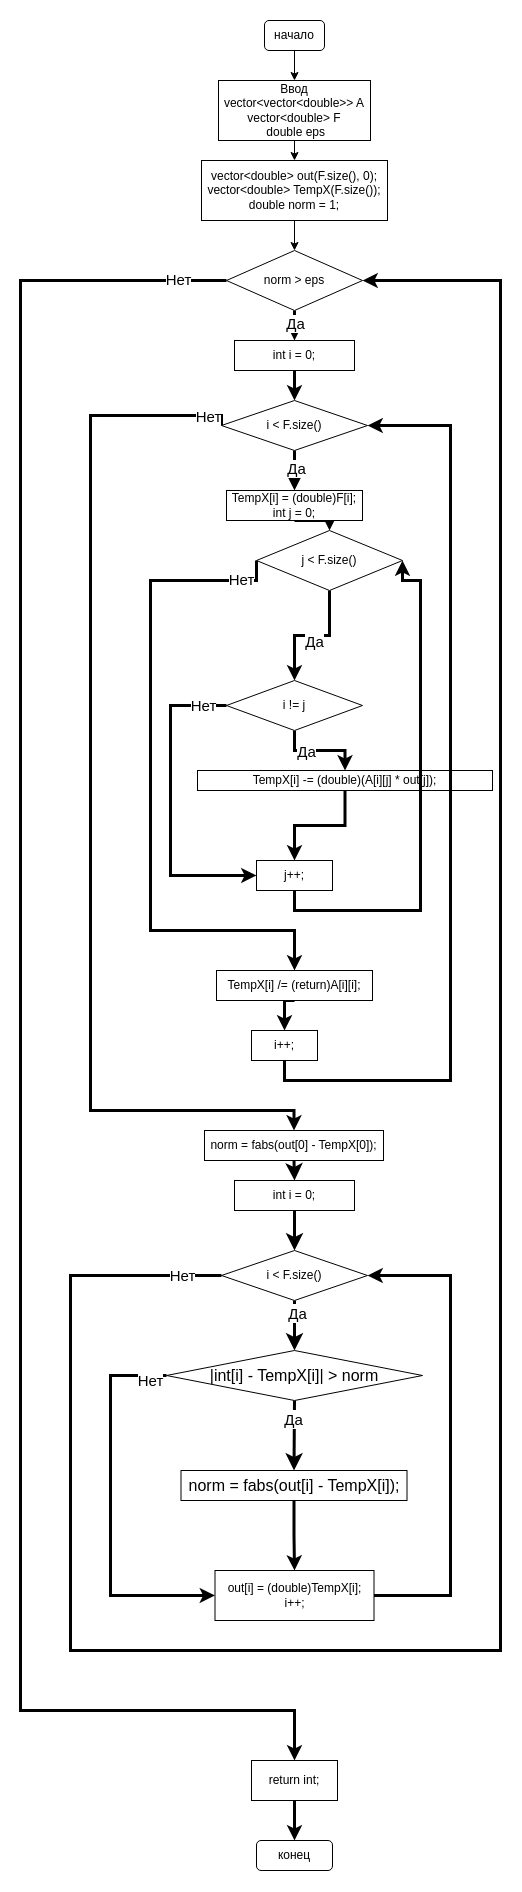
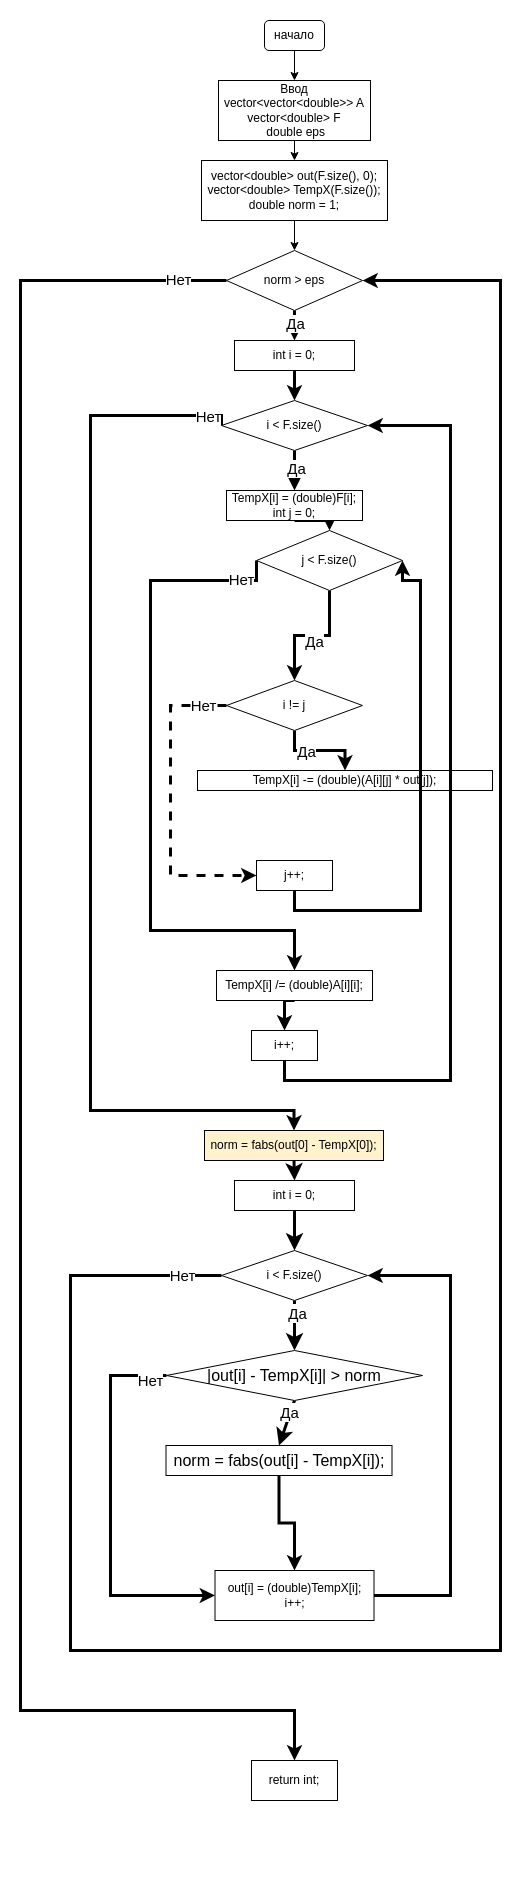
  <mxCell id="0" />
  <mxCell id="1" parent="0" />
  <mxCell id="2" style="edgeStyle=orthogonalEdgeStyle;rounded=0;orthogonalLoop=1;jettySize=auto;html=1;exitX=0.5;exitY=1;exitDx=0;exitDy=0;entryX=0.5;entryY=0;entryDx=0;entryDy=0;" parent="1" source="3" target="12" edge="1"><mxGeometry relative="1" as="geometry" /></mxCell>
  <mxCell id="3" value="начало" style="rounded=1;whiteSpace=wrap;html=1;" parent="1" vertex="1"><mxGeometry x="264" y="20" width="60" height="30" as="geometry" /></mxCell>
  <mxCell id="4" style="edgeStyle=orthogonalEdgeStyle;rounded=0;orthogonalLoop=1;jettySize=auto;html=1;exitX=0.5;exitY=1;exitDx=0;exitDy=0;entryX=0.5;entryY=0;entryDx=0;entryDy=0;" parent="1" source="5" target="10" edge="1"><mxGeometry relative="1" as="geometry" /></mxCell>
  <mxCell id="5" value="vector&amp;lt;double&amp;gt; out(F.size(), 0);&lt;br&gt;vector&amp;lt;double&amp;gt; TempX(F.size());&lt;br&gt;double norm = 1;" style="rounded=0;whiteSpace=wrap;html=1;" parent="1" vertex="1"><mxGeometry x="201" y="160" width="186" height="60" as="geometry" /></mxCell>
  <mxCell id="6" style="edgeStyle=orthogonalEdgeStyle;rounded=0;orthogonalLoop=1;jettySize=auto;html=1;exitX=0.5;exitY=1;exitDx=0;exitDy=0;entryX=0.5;entryY=0;entryDx=0;entryDy=0;strokeWidth=3;" parent="1" source="10" target="19" edge="1"><mxGeometry relative="1" as="geometry" /></mxCell>
  <mxCell id="7" value="&lt;font style=&quot;font-size: 15px;&quot;&gt;Да&lt;/font&gt;" style="edgeLabel;html=1;align=center;verticalAlign=middle;resizable=0;points=[];" vertex="1" connectable="0" parent="6"><mxGeometry x="-0.214" relative="1" as="geometry"><mxPoint as="offset" /></mxGeometry></mxCell>
  <mxCell id="8" style="edgeStyle=orthogonalEdgeStyle;rounded=0;orthogonalLoop=1;jettySize=auto;html=1;exitX=0;exitY=0.5;exitDx=0;exitDy=0;entryX=0.5;entryY=0;entryDx=0;entryDy=0;strokeWidth=3;" edge="1" parent="1" source="10" target="60"><mxGeometry relative="1" as="geometry"><Array as="points"><mxPoint x="20" y="280" /><mxPoint x="20" y="1710" /><mxPoint x="294" y="1710" /></Array></mxGeometry></mxCell>
  <mxCell id="9" value="&lt;font style=&quot;font-size: 15px;&quot;&gt;Нет&lt;/font&gt;" style="edgeLabel;html=1;align=center;verticalAlign=middle;resizable=0;points=[];" vertex="1" connectable="0" parent="8"><mxGeometry x="-0.95" y="-2" relative="1" as="geometry"><mxPoint as="offset" /></mxGeometry></mxCell>
  <mxCell id="10" value="norm &amp;gt; eps" style="rhombus;whiteSpace=wrap;html=1;" parent="1" vertex="1"><mxGeometry x="226" y="250" width="136" height="60" as="geometry" /></mxCell>
  <mxCell id="11" style="edgeStyle=orthogonalEdgeStyle;rounded=0;orthogonalLoop=1;jettySize=auto;html=1;exitX=0.5;exitY=1;exitDx=0;exitDy=0;entryX=0.5;entryY=0;entryDx=0;entryDy=0;" parent="1" source="12" target="5" edge="1"><mxGeometry relative="1" as="geometry" /></mxCell>
  <mxCell id="12" value="Ввод&lt;br&gt;vector&amp;lt;vector&amp;lt;double&amp;gt;&amp;gt; A&lt;br&gt;vector&amp;lt;double&amp;gt; F&lt;br&gt;&amp;nbsp;double eps" style="rounded=0;whiteSpace=wrap;html=1;" parent="1" vertex="1"><mxGeometry x="218" y="80" width="152" height="60" as="geometry" /></mxCell>
  <mxCell id="13" style="edgeStyle=orthogonalEdgeStyle;rounded=0;orthogonalLoop=1;jettySize=auto;html=1;exitX=0.5;exitY=1;exitDx=0;exitDy=0;entryX=0.5;entryY=0;entryDx=0;entryDy=0;strokeWidth=3;" parent="1" source="17" target="21" edge="1"><mxGeometry relative="1" as="geometry" /></mxCell>
  <mxCell id="14" value="&lt;font style=&quot;font-size: 15px;&quot;&gt;Да&lt;/font&gt;" style="edgeLabel;html=1;align=center;verticalAlign=middle;resizable=0;points=[];" parent="13" vertex="1" connectable="0"><mxGeometry x="-0.16" y="1" relative="1" as="geometry"><mxPoint as="offset" /></mxGeometry></mxCell>
  <mxCell id="15" style="edgeStyle=orthogonalEdgeStyle;rounded=0;orthogonalLoop=1;jettySize=auto;html=1;exitX=0;exitY=0.5;exitDx=0;exitDy=0;entryX=0.5;entryY=0;entryDx=0;entryDy=0;strokeWidth=3;" parent="1" source="17" target="41" edge="1"><mxGeometry relative="1" as="geometry"><Array as="points"><mxPoint x="90" y="415" /><mxPoint x="90" y="1110" /><mxPoint x="294" y="1110" /></Array></mxGeometry></mxCell>
  <mxCell id="16" value="&lt;font style=&quot;font-size: 15px;&quot;&gt;Нет&lt;/font&gt;" style="edgeLabel;html=1;align=center;verticalAlign=middle;resizable=0;points=[];fontSize=16;" parent="15" vertex="1" connectable="0"><mxGeometry x="-0.954" relative="1" as="geometry"><mxPoint as="offset" /></mxGeometry></mxCell>
  <mxCell id="17" value="i &amp;lt; F.size()" style="rhombus;whiteSpace=wrap;html=1;" parent="1" vertex="1"><mxGeometry x="221" y="400" width="146" height="50" as="geometry" /></mxCell>
  <mxCell id="18" style="edgeStyle=orthogonalEdgeStyle;rounded=0;orthogonalLoop=1;jettySize=auto;html=1;exitX=0.5;exitY=1;exitDx=0;exitDy=0;entryX=0.5;entryY=0;entryDx=0;entryDy=0;strokeWidth=3;" parent="1" source="19" target="17" edge="1"><mxGeometry relative="1" as="geometry" /></mxCell>
  <mxCell id="19" value="int i = 0;" style="rounded=0;whiteSpace=wrap;html=1;" parent="1" vertex="1"><mxGeometry x="234" y="340" width="120" height="30" as="geometry" /></mxCell>
  <mxCell id="20" style="edgeStyle=orthogonalEdgeStyle;rounded=0;orthogonalLoop=1;jettySize=auto;html=1;exitX=0.5;exitY=1;exitDx=0;exitDy=0;entryX=0.5;entryY=0;entryDx=0;entryDy=0;strokeWidth=3;" parent="1" source="21" target="26" edge="1"><mxGeometry relative="1" as="geometry" /></mxCell>
  <mxCell id="21" value="TempX[i] = (double)F[i];&lt;br&gt;int j = 0;" style="rounded=0;whiteSpace=wrap;html=1;" parent="1" vertex="1"><mxGeometry x="226" y="490" width="136" height="30" as="geometry" /></mxCell>
  <mxCell id="22" style="edgeStyle=orthogonalEdgeStyle;rounded=0;orthogonalLoop=1;jettySize=auto;html=1;exitX=0.5;exitY=1;exitDx=0;exitDy=0;entryX=0.5;entryY=0;entryDx=0;entryDy=0;strokeWidth=3;" parent="1" source="26" target="31" edge="1"><mxGeometry relative="1" as="geometry" /></mxCell>
  <mxCell id="23" value="&lt;font style=&quot;font-size: 15px;&quot;&gt;Да&lt;/font&gt;" style="edgeLabel;html=1;align=center;verticalAlign=middle;resizable=0;points=[];" parent="22" vertex="1" connectable="0"><mxGeometry x="-0.029" y="5" relative="1" as="geometry"><mxPoint as="offset" /></mxGeometry></mxCell>
  <mxCell id="24" style="edgeStyle=orthogonalEdgeStyle;rounded=0;orthogonalLoop=1;jettySize=auto;html=1;exitX=0;exitY=0.5;exitDx=0;exitDy=0;entryX=0.5;entryY=0;entryDx=0;entryDy=0;strokeWidth=3;" parent="1" source="26" target="35" edge="1"><mxGeometry relative="1" as="geometry"><Array as="points"><mxPoint x="150" y="580" /><mxPoint x="150" y="930" /><mxPoint x="294" y="930" /></Array></mxGeometry></mxCell>
  <mxCell id="25" value="&lt;font style=&quot;font-size: 15px;&quot;&gt;Нет&lt;/font&gt;" style="edgeLabel;html=1;align=center;verticalAlign=middle;resizable=0;points=[];" parent="24" vertex="1" connectable="0"><mxGeometry x="-0.891" y="-2" relative="1" as="geometry"><mxPoint as="offset" /></mxGeometry></mxCell>
  <mxCell id="26" value="j &amp;lt;&amp;nbsp;F.size()" style="rhombus;whiteSpace=wrap;html=1;" parent="1" vertex="1"><mxGeometry x="256" y="530" width="146" height="60" as="geometry" /></mxCell>
  <mxCell id="27" style="edgeStyle=orthogonalEdgeStyle;rounded=0;orthogonalLoop=1;jettySize=auto;html=1;exitX=0.5;exitY=1;exitDx=0;exitDy=0;entryX=0.5;entryY=0;entryDx=0;entryDy=0;strokeWidth=3;" parent="1" source="31" target="33" edge="1"><mxGeometry relative="1" as="geometry" /></mxCell>
  <mxCell id="28" value="&lt;font style=&quot;font-size: 15px;&quot;&gt;Да&lt;/font&gt;" style="edgeLabel;html=1;align=center;verticalAlign=middle;resizable=0;points=[];" parent="27" vertex="1" connectable="0"><mxGeometry x="-0.321" relative="1" as="geometry"><mxPoint as="offset" /></mxGeometry></mxCell>
- <mxCell id="29" style="edgeStyle=orthogonalEdgeStyle;rounded=0;orthogonalLoop=1;jettySize=auto;html=1;exitX=0;exitY=0.5;exitDx=0;exitDy=0;entryX=0;entryY=0.5;entryDx=0;entryDy=0;strokeWidth=3;" parent="1" source="31" target="37" edge="1"><mxGeometry relative="1" as="geometry"><mxPoint x="250" y="875" as="targetPoint" /><Array as="points"><mxPoint x="170" y="705" /><mxPoint x="170" y="875" /></Array></mxGeometry></mxCell>
+ <mxCell id="29" style="edgeStyle=orthogonalEdgeStyle;rounded=0;orthogonalLoop=1;jettySize=auto;html=1;exitX=0;exitY=0.5;exitDx=0;exitDy=0;entryX=0;entryY=0.5;entryDx=0;entryDy=0;strokeWidth=3;dashed=1;" parent="1" source="31" target="37" edge="1"><mxGeometry relative="1" as="geometry"><mxPoint x="250" y="875" as="targetPoint" /><Array as="points"><mxPoint x="170" y="705" /><mxPoint x="170" y="875" /></Array></mxGeometry></mxCell>
  <mxCell id="30" value="&lt;font style=&quot;font-size: 15px;&quot;&gt;Нет&lt;/font&gt;" style="edgeLabel;html=1;align=center;verticalAlign=middle;resizable=0;points=[];" parent="29" vertex="1" connectable="0"><mxGeometry x="-0.846" y="-1" relative="1" as="geometry"><mxPoint as="offset" /></mxGeometry></mxCell>
  <mxCell id="31" value="i != j" style="rhombus;whiteSpace=wrap;html=1;" parent="1" vertex="1"><mxGeometry x="226" y="680" width="136" height="50" as="geometry" /></mxCell>
- <mxCell id="32" style="edgeStyle=orthogonalEdgeStyle;rounded=0;orthogonalLoop=1;jettySize=auto;html=1;exitX=0.5;exitY=1;exitDx=0;exitDy=0;entryX=0.5;entryY=0;entryDx=0;entryDy=0;strokeWidth=3;" parent="1" source="33" target="37" edge="1"><mxGeometry relative="1" as="geometry" /></mxCell>
  <mxCell id="33" value="TempX[i] -= (double)(A[i][j] * out[j]);" style="rounded=0;whiteSpace=wrap;html=1;" parent="1" vertex="1"><mxGeometry x="197" y="770" width="295" height="20" as="geometry" /></mxCell>
  <mxCell id="34" style="edgeStyle=orthogonalEdgeStyle;rounded=0;orthogonalLoop=1;jettySize=auto;html=1;exitX=0.5;exitY=1;exitDx=0;exitDy=0;entryX=0.5;entryY=0;entryDx=0;entryDy=0;strokeWidth=3;" parent="1" source="35" target="39" edge="1"><mxGeometry relative="1" as="geometry" /></mxCell>
- <mxCell id="35" value="TempX[i] /= (return)A[i][i];" style="rounded=0;whiteSpace=wrap;html=1;" parent="1" vertex="1"><mxGeometry x="216" y="970" width="156" height="30" as="geometry" /></mxCell>
+ <mxCell id="35" value="TempX[i] /= (double)A[i][i];" style="rounded=0;whiteSpace=wrap;html=1;" parent="1" vertex="1"><mxGeometry x="216" y="970" width="156" height="30" as="geometry" /></mxCell>
  <mxCell id="36" style="edgeStyle=orthogonalEdgeStyle;rounded=0;orthogonalLoop=1;jettySize=auto;html=1;exitX=0.5;exitY=1;exitDx=0;exitDy=0;entryX=1;entryY=0.5;entryDx=0;entryDy=0;strokeWidth=3;" parent="1" source="37" target="26" edge="1"><mxGeometry relative="1" as="geometry"><Array as="points"><mxPoint x="294" y="910" /><mxPoint x="420" y="910" /><mxPoint x="420" y="580" /></Array></mxGeometry></mxCell>
  <mxCell id="37" value="j++;" style="rounded=0;whiteSpace=wrap;html=1;" parent="1" vertex="1"><mxGeometry x="256" y="860" width="76" height="30" as="geometry" /></mxCell>
  <mxCell id="38" style="edgeStyle=orthogonalEdgeStyle;rounded=0;orthogonalLoop=1;jettySize=auto;html=1;exitX=0.5;exitY=1;exitDx=0;exitDy=0;entryX=1;entryY=0.5;entryDx=0;entryDy=0;strokeWidth=3;" parent="1" source="39" target="17" edge="1"><mxGeometry relative="1" as="geometry"><Array as="points"><mxPoint x="294" y="1080" /><mxPoint x="450" y="1080" /><mxPoint x="450" y="415" /></Array></mxGeometry></mxCell>
  <mxCell id="39" value="i++;" style="rounded=0;whiteSpace=wrap;html=1;" parent="1" vertex="1"><mxGeometry x="251" y="1030" width="66" height="30" as="geometry" /></mxCell>
  <mxCell id="40" style="edgeStyle=none;curved=1;rounded=0;orthogonalLoop=1;jettySize=auto;html=1;exitX=0.5;exitY=1;exitDx=0;exitDy=0;entryX=0.5;entryY=0;entryDx=0;entryDy=0;fontSize=12;startSize=8;endSize=8;strokeWidth=3;" parent="1" source="41" target="43" edge="1"><mxGeometry relative="1" as="geometry" /></mxCell>
- <mxCell id="41" value="norm = fabs(out[0] - TempX[0]);" style="rounded=0;whiteSpace=wrap;html=1;" parent="1" vertex="1"><mxGeometry x="204" y="1130" width="179" height="30" as="geometry" /></mxCell>
+ <mxCell id="41" value="norm = fabs(out[0] - TempX[0]);" style="rounded=0;whiteSpace=wrap;html=1;fillColor=#fff2cc;" parent="1" vertex="1"><mxGeometry x="204" y="1130" width="179" height="30" as="geometry" /></mxCell>
  <mxCell id="42" style="edgeStyle=none;curved=1;rounded=0;orthogonalLoop=1;jettySize=auto;html=1;exitX=0.5;exitY=1;exitDx=0;exitDy=0;entryX=0.5;entryY=0;entryDx=0;entryDy=0;fontSize=12;startSize=8;endSize=8;strokeWidth=3;" parent="1" source="43" target="48" edge="1"><mxGeometry relative="1" as="geometry" /></mxCell>
  <mxCell id="43" value="int i = 0;" style="rounded=0;whiteSpace=wrap;html=1;" parent="1" vertex="1"><mxGeometry x="234" y="1180" width="120" height="30" as="geometry" /></mxCell>
  <mxCell id="44" style="edgeStyle=none;curved=1;rounded=0;orthogonalLoop=1;jettySize=auto;html=1;exitX=0.5;exitY=1;exitDx=0;exitDy=0;entryX=0.5;entryY=0;entryDx=0;entryDy=0;fontSize=12;startSize=8;endSize=8;strokeWidth=3;" parent="1" source="48" target="53" edge="1"><mxGeometry relative="1" as="geometry" /></mxCell>
  <mxCell id="45" value="&lt;font style=&quot;font-size: 15px;&quot;&gt;Да&lt;/font&gt;" style="edgeLabel;html=1;align=center;verticalAlign=middle;resizable=0;points=[];fontSize=16;" parent="44" vertex="1" connectable="0"><mxGeometry x="-0.507" y="2" relative="1" as="geometry"><mxPoint as="offset" /></mxGeometry></mxCell>
  <mxCell id="46" style="edgeStyle=orthogonalEdgeStyle;rounded=0;orthogonalLoop=1;jettySize=auto;html=1;exitX=0;exitY=0.5;exitDx=0;exitDy=0;entryX=1;entryY=0.5;entryDx=0;entryDy=0;strokeWidth=3;" edge="1" parent="1" source="48" target="10"><mxGeometry relative="1" as="geometry"><Array as="points"><mxPoint x="70" y="1275" /><mxPoint x="70" y="1650" /><mxPoint x="500" y="1650" /><mxPoint x="500" y="280" /></Array></mxGeometry></mxCell>
  <mxCell id="47" value="&lt;font style=&quot;font-size: 15px;&quot;&gt;Нет&lt;/font&gt;" style="edgeLabel;html=1;align=center;verticalAlign=middle;resizable=0;points=[];" vertex="1" connectable="0" parent="46"><mxGeometry x="-0.857" y="4" relative="1" as="geometry"><mxPoint x="107" y="-26" as="offset" /></mxGeometry></mxCell>
  <mxCell id="48" value="i &amp;lt; F.size()" style="rhombus;whiteSpace=wrap;html=1;" parent="1" vertex="1"><mxGeometry x="221" y="1250" width="146" height="50" as="geometry" /></mxCell>
  <mxCell id="49" style="edgeStyle=none;curved=1;rounded=0;orthogonalLoop=1;jettySize=auto;html=1;exitX=0.5;exitY=1;exitDx=0;exitDy=0;entryX=0.5;entryY=0;entryDx=0;entryDy=0;fontSize=12;startSize=8;endSize=8;strokeWidth=3;" parent="1" source="53" target="56" edge="1"><mxGeometry relative="1" as="geometry" /></mxCell>
  <mxCell id="50" value="&lt;font style=&quot;font-size: 15px;&quot;&gt;Да&lt;/font&gt;" style="edgeLabel;html=1;align=center;verticalAlign=middle;resizable=0;points=[];fontSize=16;" parent="49" vertex="1" connectable="0"><mxGeometry x="-0.457" y="-1" relative="1" as="geometry"><mxPoint as="offset" /></mxGeometry></mxCell>
  <mxCell id="51" style="edgeStyle=orthogonalEdgeStyle;rounded=0;orthogonalLoop=1;jettySize=auto;html=1;exitX=0;exitY=0.5;exitDx=0;exitDy=0;entryX=0;entryY=0.5;entryDx=0;entryDy=0;strokeWidth=3;" edge="1" parent="1" source="53" target="58"><mxGeometry relative="1" as="geometry"><Array as="points"><mxPoint x="110" y="1375" /><mxPoint x="110" y="1595" /></Array></mxGeometry></mxCell>
  <mxCell id="52" value="&lt;font style=&quot;font-size: 15px;&quot;&gt;Нет&lt;/font&gt;" style="edgeLabel;html=1;align=center;verticalAlign=middle;resizable=0;points=[];" vertex="1" connectable="0" parent="51"><mxGeometry x="-0.911" y="4" relative="1" as="geometry"><mxPoint as="offset" /></mxGeometry></mxCell>
- <mxCell id="53" value="|int[i] - TempX[i]| &amp;gt; norm" style="rhombus;whiteSpace=wrap;html=1;fontSize=16;" parent="1" vertex="1"><mxGeometry x="166" y="1350" width="256" height="50" as="geometry" /></mxCell>
+ <mxCell id="53" value="|out[i] - TempX[i]| &amp;gt; norm" style="rhombus;whiteSpace=wrap;html=1;fontSize=16;" parent="1" vertex="1"><mxGeometry x="166" y="1350" width="256" height="50" as="geometry" /></mxCell>
  <mxCell id="54" style="edgeStyle=none;curved=1;rounded=0;orthogonalLoop=1;jettySize=auto;html=1;entryX=0.5;entryY=0;entryDx=0;entryDy=0;fontSize=12;startSize=8;endSize=8;" parent="1" source="53" target="53" edge="1"><mxGeometry relative="1" as="geometry" /></mxCell>
  <mxCell id="55" style="edgeStyle=orthogonalEdgeStyle;rounded=0;orthogonalLoop=1;jettySize=auto;html=1;exitX=0.5;exitY=1;exitDx=0;exitDy=0;entryX=0.5;entryY=0;entryDx=0;entryDy=0;strokeWidth=3;" edge="1" parent="1" source="56" target="58"><mxGeometry relative="1" as="geometry" /></mxCell>
- <mxCell id="56" value="norm = fabs(out[i] - TempX[i]);" style="rounded=0;whiteSpace=wrap;html=1;fontSize=16;" parent="1" vertex="1"><mxGeometry x="180.5" y="1470" width="226" height="30" as="geometry" /></mxCell>
+ <mxCell id="56" value="norm = fabs(out[i] - TempX[i]);" style="rounded=0;whiteSpace=wrap;html=1;fontSize=16;" parent="1" vertex="1"><mxGeometry x="165.5" y="1445" width="226" height="30" as="geometry" /></mxCell>
  <mxCell id="57" style="edgeStyle=orthogonalEdgeStyle;rounded=0;orthogonalLoop=1;jettySize=auto;html=1;exitX=1;exitY=0.5;exitDx=0;exitDy=0;entryX=1;entryY=0.5;entryDx=0;entryDy=0;strokeWidth=3;" edge="1" parent="1" source="58" target="48"><mxGeometry relative="1" as="geometry"><Array as="points"><mxPoint x="450" y="1595" /><mxPoint x="450" y="1275" /></Array></mxGeometry></mxCell>
  <mxCell id="58" value="out[i] = (double)TempX[i];&lt;br&gt;i++;" style="rounded=0;whiteSpace=wrap;html=1;" vertex="1" parent="1"><mxGeometry x="214.5" y="1570" width="159" height="50" as="geometry" /></mxCell>
- <mxCell id="59" style="edgeStyle=orthogonalEdgeStyle;rounded=0;orthogonalLoop=1;jettySize=auto;html=1;exitX=0.5;exitY=1;exitDx=0;exitDy=0;entryX=0.5;entryY=0;entryDx=0;entryDy=0;strokeWidth=3;" edge="1" parent="1" source="60" target="61"><mxGeometry relative="1" as="geometry" /></mxCell>
  <mxCell id="60" value="return int;" style="rounded=0;whiteSpace=wrap;html=1;" vertex="1" parent="1"><mxGeometry x="251" y="1760" width="86" height="40" as="geometry" /></mxCell>
- <mxCell id="61" value="конец" style="rounded=1;whiteSpace=wrap;html=1;" vertex="1" parent="1"><mxGeometry x="256" y="1840" width="76" height="30" as="geometry" /></mxCell>
